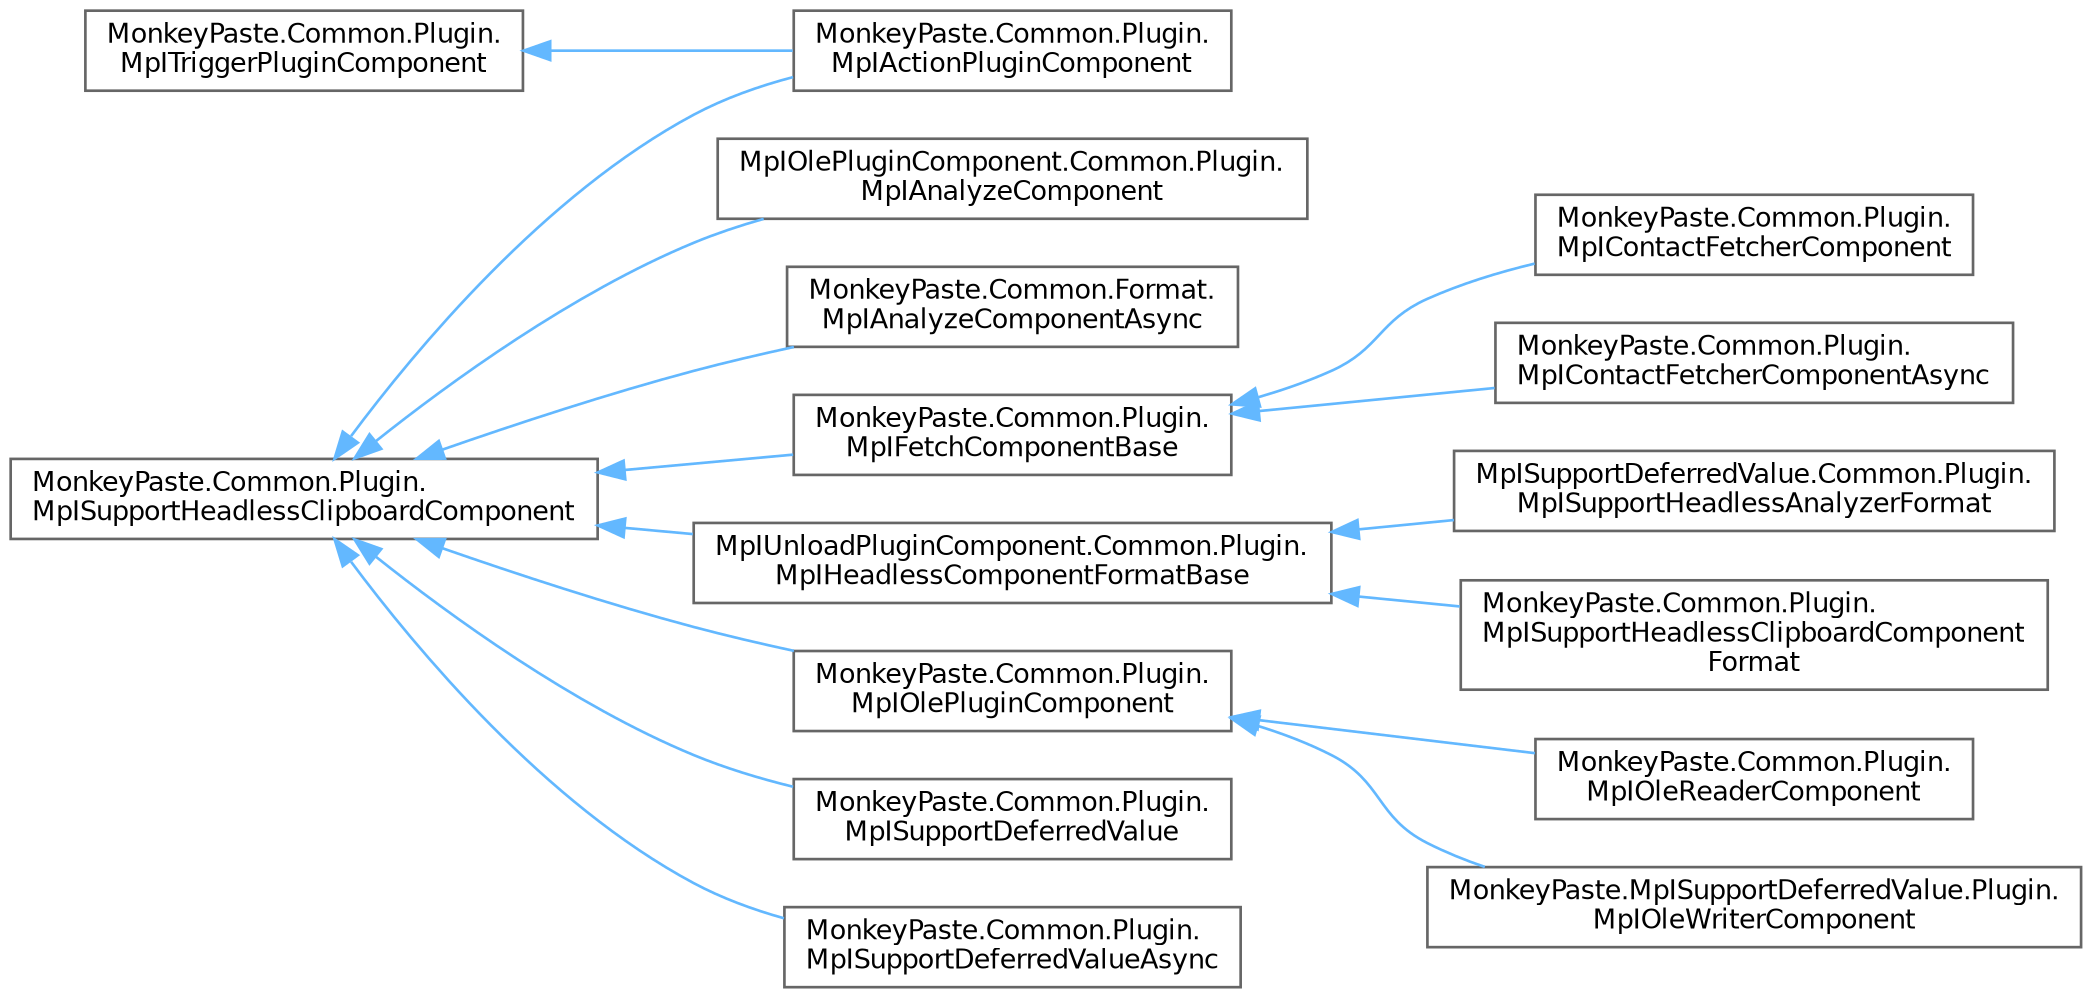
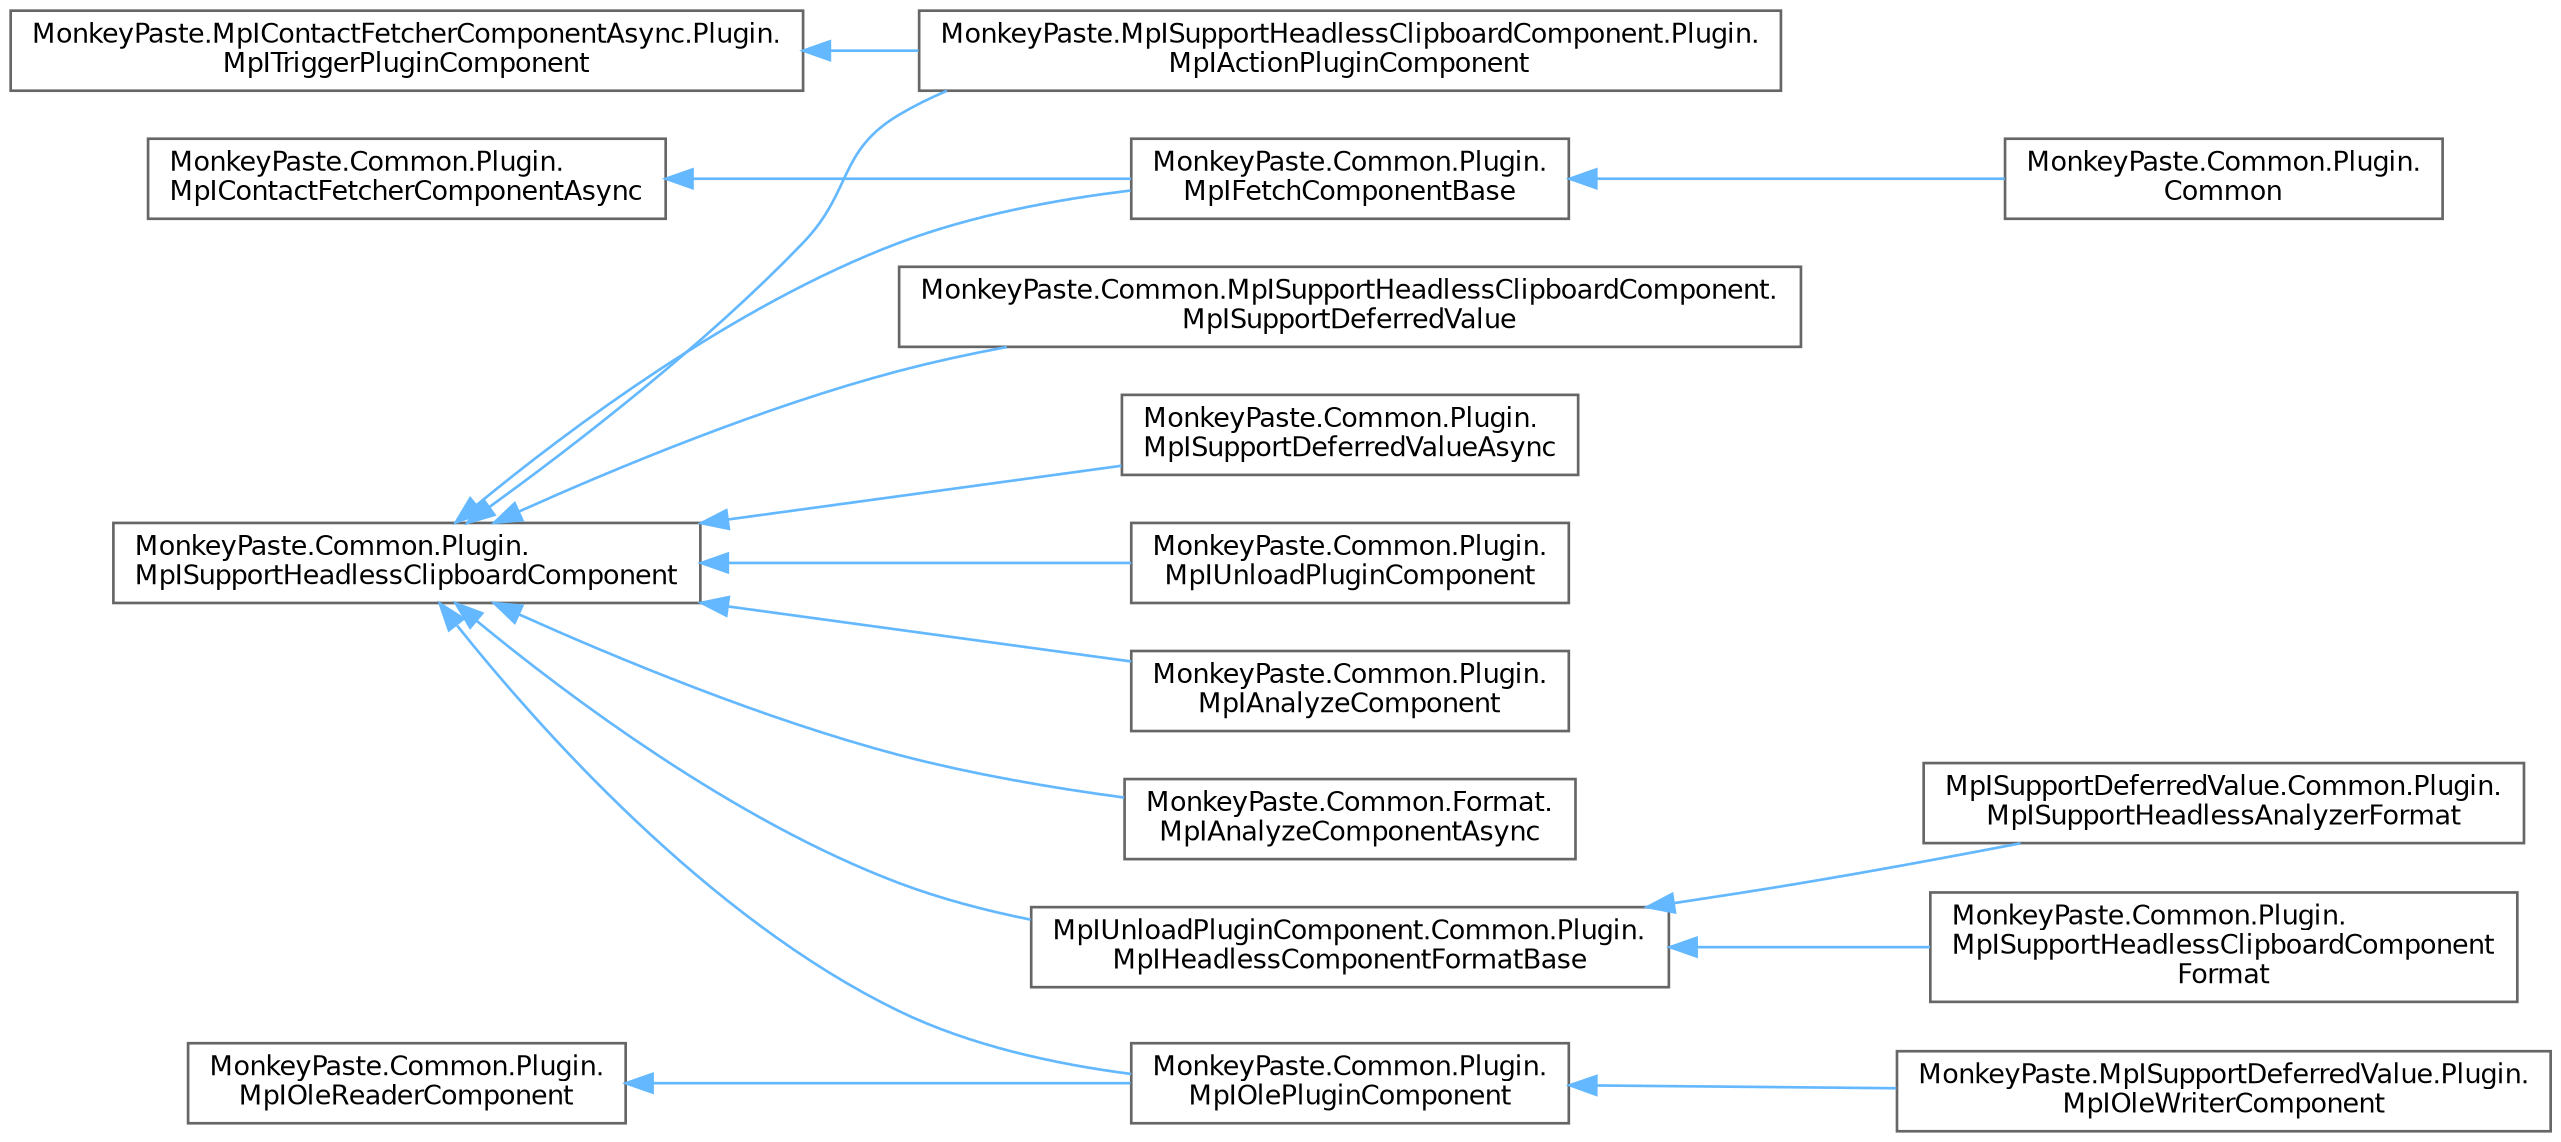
  digraph {
    rankdir=LR
    node [color=grey40 fillcolor=white fontname=Helvetica fontsize=10 shape=box style=filled]
    edge [color=steelblue1 dir=back fontname=Helvetica fontsize=10 labelfontname=Helvetica labelfontsize=10 style=solid]
    n1 [height=0.2 label="MonkeyPaste.Common.Plugin.\lMpISupportHeadlessClipboardComponent" width=0.4]
-   n2 [height=0.2 label="MonkeyPaste.Common.Plugin.\lMpIActionPluginComponent" width=0.4]
-   n3 [height=0.2 label="MpIOlePluginComponent.Common.Plugin.\lMpIAnalyzeComponent" width=0.4]
+   n2 [height=0.2 label="MonkeyPaste.MpISupportHeadlessClipboardComponent.Plugin.\lMpIActionPluginComponent" width=0.4]
+   n3 [height=0.2 label="MonkeyPaste.Common.Plugin.\lMpIAnalyzeComponent" width=0.4]
    n4 [height=0.2 label="MonkeyPaste.Common.Format.\lMpIAnalyzeComponentAsync" width=0.4]
    n5 [height=0.2 label="MonkeyPaste.Common.Plugin.\lMpIFetchComponentBase" width=0.4]
    n6 [height=0.2 label="MpIUnloadPluginComponent.Common.Plugin.\lMpIHeadlessComponentFormatBase" width=0.4]
    n7 [height=0.2 label="MonkeyPaste.Common.Plugin.\lMpIOlePluginComponent" width=0.4]
-   n8 [height=0.2 label="MonkeyPaste.Common.Plugin.\lMpISupportDeferredValue" width=0.4]
+   n8 [height=0.2 label="MonkeyPaste.Common.MpISupportHeadlessClipboardComponent.\lMpISupportDeferredValue" width=0.4]
    n9 [height=0.2 label="MonkeyPaste.Common.Plugin.\lMpISupportDeferredValueAsync" width=0.4]
-   n11 [height=0.2 label="MonkeyPaste.Common.Plugin.\lMpIContactFetcherComponent" width=0.4]
+   n10 [height=0.2 label="MonkeyPaste.Common.Plugin.\lMpIUnloadPluginComponent" width=0.4]
+   n11 [height=0.2 label="MonkeyPaste.Common.Plugin.\lCommon" width=0.4]
    n12 [height=0.2 label="MonkeyPaste.Common.Plugin.\lMpIContactFetcherComponentAsync" width=0.4]
    n13 [height=0.2 label="MpISupportDeferredValue.Common.Plugin.\lMpISupportHeadlessAnalyzerFormat" width=0.4]
    n14 [height=0.2 label="MonkeyPaste.Common.Plugin.\lMpISupportHeadlessClipboardComponent\lFormat" width=0.4]
    n15 [height=0.2 label="MonkeyPaste.Common.Plugin.\lMpIOleReaderComponent" width=0.4]
    n16 [height=0.2 label="MonkeyPaste.MpISupportDeferredValue.Plugin.\lMpIOleWriterComponent" width=0.4]
-   n17 [height=0.2 label="MonkeyPaste.Common.Plugin.\lMpITriggerPluginComponent" width=0.4]
+   n17 [height=0.2 label="MonkeyPaste.MpIContactFetcherComponentAsync.Plugin.\lMpITriggerPluginComponent" width=0.4]
    n1 -> n2
    n1 -> n3
    n1 -> n4
    n1 -> n5
    n1 -> n6
    n1 -> n7
    n1 -> n8
    n1 -> n9
+   n1 -> n10
    n5 -> n11
-   n5 -> n12
+   n12 -> n5
    n6 -> n13
    n6 -> n14
-   n7 -> n15
+   n15 -> n7
    n7 -> n16
    n17 -> n2
  }
